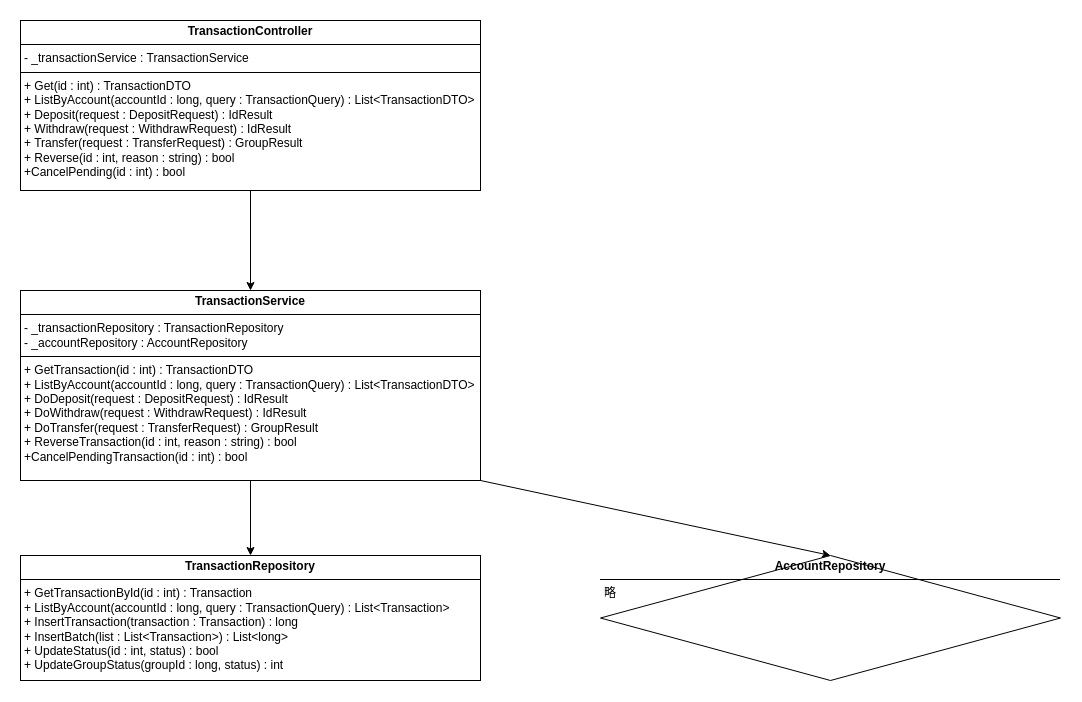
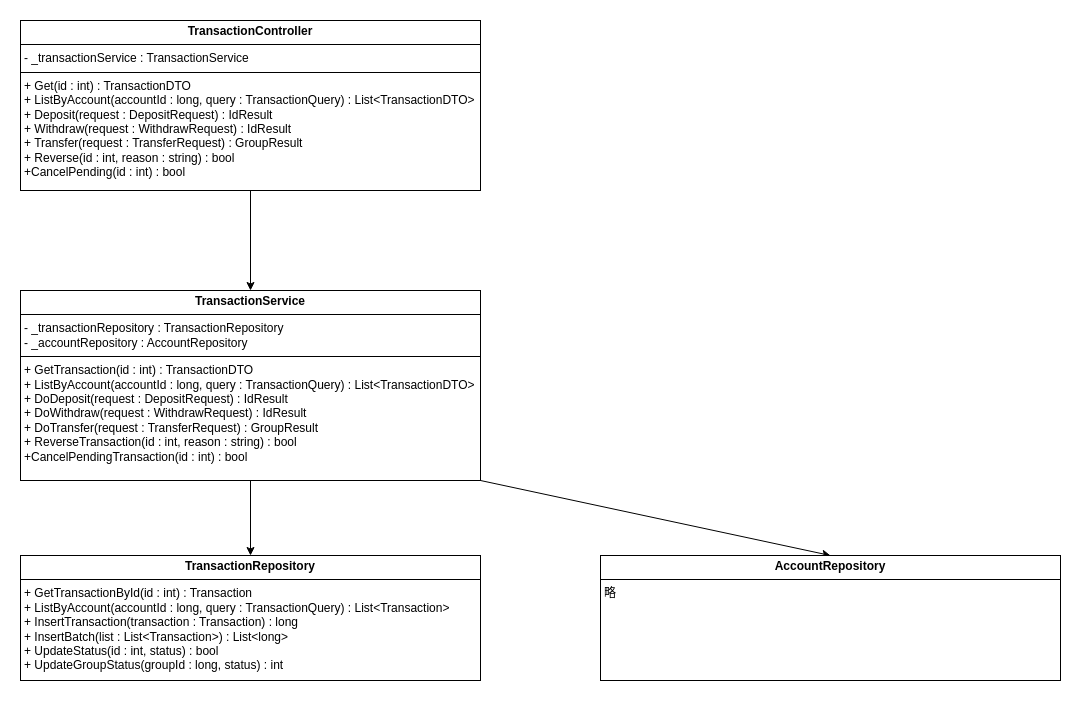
  <mxCell id="0" />
  <mxCell id="1" parent="0" />
  <mxCell id="2" style="edgeStyle=none;html=1;entryX=0.5;entryY=0;entryDx=0;entryDy=0;" parent="1" source="3" target="6" edge="1"><mxGeometry relative="1" as="geometry" /></mxCell>
  <mxCell id="3" value="&lt;p style=&quot;margin:0px;margin-top:4px;text-align:center;&quot;&gt;&lt;b&gt;TransactionController&lt;/b&gt;&lt;/p&gt;&lt;hr size=&quot;1&quot; style=&quot;border-style:solid;&quot;&gt;&lt;p style=&quot;margin:0px;margin-left:4px;&quot;&gt;- _transactionService : TransactionService&lt;/p&gt;&lt;hr size=&quot;1&quot; style=&quot;border-style:solid;&quot;&gt;&lt;p style=&quot;margin:0px;margin-left:4px;&quot;&gt;+ Get(id : int) : TransactionDTO&lt;/p&gt;&lt;p style=&quot;margin:0px;margin-left:4px;&quot;&gt;+ ListByAccount(accountId : long, query : TransactionQuery) : List&amp;lt;TransactionDTO&amp;gt;&lt;/p&gt;&lt;p style=&quot;margin:0px;margin-left:4px;&quot;&gt;+ Deposit(request : DepositRequest) : IdResult&lt;/p&gt;&lt;p style=&quot;margin:0px;margin-left:4px;&quot;&gt;+ Withdraw(request : WithdrawRequest) : IdResult&lt;/p&gt;&lt;p style=&quot;margin:0px;margin-left:4px;&quot;&gt;+ Transfer(request : TransferRequest) : GroupResult&lt;/p&gt;&lt;p style=&quot;margin:0px;margin-left:4px;&quot;&gt;+ Reverse(id : int, reason : string) : bool&lt;/p&gt;&lt;p style=&quot;margin:0px;margin-left:4px;&quot;&gt;+CancelPending(id : int) : bool&lt;/p&gt;" style="verticalAlign=top;align=left;overflow=fill;html=1;whiteSpace=wrap;" parent="1" vertex="1"><mxGeometry x="20" y="20" width="460" height="170" as="geometry" /></mxCell>
  <mxCell id="4" style="edgeStyle=none;html=1;entryX=0.5;entryY=0;entryDx=0;entryDy=0;" parent="1" source="6" target="7" edge="1"><mxGeometry relative="1" as="geometry" /></mxCell>
  <mxCell id="5" style="edgeStyle=none;html=1;exitX=1;exitY=1;exitDx=0;exitDy=0;entryX=0.5;entryY=0;entryDx=0;entryDy=0;" parent="1" source="6" target="8" edge="1"><mxGeometry relative="1" as="geometry" /></mxCell>
  <mxCell id="6" value="&lt;p style=&quot;margin:0px;margin-top:4px;text-align:center;&quot;&gt;&lt;b&gt;TransactionService&lt;/b&gt;&lt;/p&gt;&lt;hr size=&quot;1&quot; style=&quot;border-style:solid;&quot;&gt;&lt;p style=&quot;margin:0px;margin-left:4px;&quot;&gt;- _transactionRepository : TransactionRepository&lt;/p&gt;&lt;p style=&quot;margin:0px;margin-left:4px;&quot;&gt;- _accountRepository : AccountRepository&lt;/p&gt;&lt;hr size=&quot;1&quot; style=&quot;border-style:solid;&quot;&gt;&lt;p style=&quot;margin:0px;margin-left:4px;&quot;&gt;+ GetTransaction(id : int) : TransactionDTO&lt;/p&gt;&lt;p style=&quot;margin:0px;margin-left:4px;&quot;&gt;+ ListByAccount(accountId : long, query : TransactionQuery) : List&amp;lt;TransactionDTO&amp;gt;&lt;/p&gt;&lt;p style=&quot;margin:0px;margin-left:4px;&quot;&gt;+ DoDeposit(request : DepositRequest) : IdResult&lt;/p&gt;&lt;p style=&quot;margin:0px;margin-left:4px;&quot;&gt;+ DoWithdraw(request : WithdrawRequest) : IdResult&lt;/p&gt;&lt;p style=&quot;margin:0px;margin-left:4px;&quot;&gt;+ DoTransfer(request : TransferRequest) : GroupResult&lt;/p&gt;&lt;p style=&quot;margin:0px;margin-left:4px;&quot;&gt;+ ReverseTransaction(id : int, reason : string) : bool&lt;/p&gt;&lt;p style=&quot;margin:0px;margin-left:4px;&quot;&gt;+CancelPendingTransaction(id : int) : bool&lt;/p&gt;" style="verticalAlign=top;align=left;overflow=fill;html=1;whiteSpace=wrap;" parent="1" vertex="1"><mxGeometry x="20" y="290" width="460" height="190" as="geometry" /></mxCell>
  <mxCell id="7" value="&lt;p style=&quot;margin:0px;margin-top:4px;text-align:center;&quot;&gt;&lt;b&gt;TransactionRepository&lt;/b&gt;&lt;/p&gt;&lt;hr size=&quot;1&quot; style=&quot;border-style:solid;&quot;&gt;&lt;p style=&quot;margin:0px;margin-left:4px;&quot;&gt;&lt;/p&gt;&lt;p style=&quot;margin:0px;margin-left:4px;&quot;&gt;+ GetTransactionById(id : int) : Transaction&lt;/p&gt;&lt;p style=&quot;margin:0px;margin-left:4px;&quot;&gt;+ ListByAccount(accountId : long, query : TransactionQuery) : List&amp;lt;Transaction&amp;gt;&lt;/p&gt;&lt;p style=&quot;margin:0px;margin-left:4px;&quot;&gt;+ InsertTransaction(transaction : Transaction) : long&lt;/p&gt;&lt;p style=&quot;margin:0px;margin-left:4px;&quot;&gt;+ InsertBatch(list : List&amp;lt;Transaction&amp;gt;) : List&amp;lt;long&amp;gt;&lt;/p&gt;&lt;p style=&quot;margin:0px;margin-left:4px;&quot;&gt;+ UpdateStatus(id : int, status) : bool&lt;/p&gt;&lt;p style=&quot;margin:0px;margin-left:4px;&quot;&gt;+ UpdateGroupStatus(groupId : long, status) : int&lt;/p&gt;" style="verticalAlign=top;align=left;overflow=fill;html=1;whiteSpace=wrap;" parent="1" vertex="1"><mxGeometry x="20" y="555" width="460" height="125" as="geometry" /></mxCell>
- <mxCell id="8" value="&lt;p style=&quot;margin:0px;margin-top:4px;text-align:center;&quot;&gt;&lt;b&gt;AccountRepository&lt;/b&gt;&lt;/p&gt;&lt;hr size=&quot;1&quot; style=&quot;border-style:solid;&quot;&gt;&lt;p style=&quot;margin:0px;margin-left:4px;&quot;&gt;&lt;/p&gt;&lt;p style=&quot;margin:0px;margin-left:4px;&quot;&gt;略&lt;/p&gt;" style="rhombus;verticalAlign=top;align=left;overflow=fill;html=1;whiteSpace=wrap;" parent="1" vertex="1"><mxGeometry x="600" y="555" width="460" height="125" as="geometry" /></mxCell>
+ <mxCell id="8" value="&lt;p style=&quot;margin:0px;margin-top:4px;text-align:center;&quot;&gt;&lt;b&gt;AccountRepository&lt;/b&gt;&lt;/p&gt;&lt;hr size=&quot;1&quot; style=&quot;border-style:solid;&quot;&gt;&lt;p style=&quot;margin:0px;margin-left:4px;&quot;&gt;&lt;/p&gt;&lt;p style=&quot;margin:0px;margin-left:4px;&quot;&gt;略&lt;/p&gt;" style="verticalAlign=top;align=left;overflow=fill;html=1;whiteSpace=wrap;" parent="1" vertex="1"><mxGeometry x="600" y="555" width="460" height="125" as="geometry" /></mxCell>
